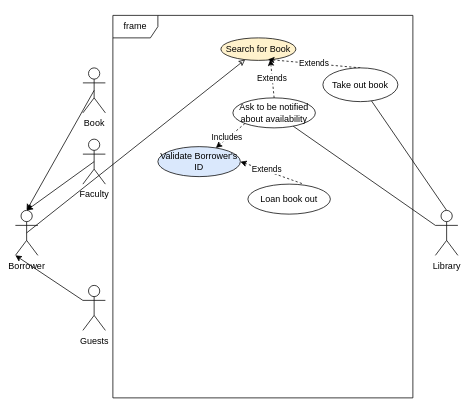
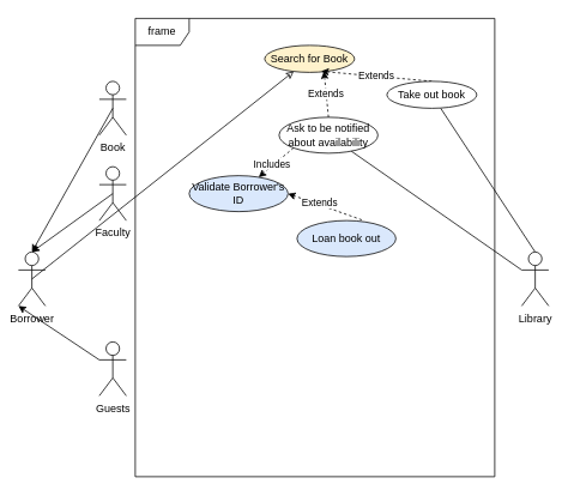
  <mxCell id="0" />
  <mxCell id="1" parent="0" />
  <mxCell id="2" value="frame" style="shape=umlFrame;whiteSpace=wrap;html=1;" vertex="1" parent="1"><mxGeometry x="150" y="20" width="400" height="510" as="geometry" /></mxCell>
  <mxCell id="3" style="edgeStyle=none;rounded=0;orthogonalLoop=1;jettySize=auto;html=1;exitX=0.5;exitY=0.5;exitDx=0;exitDy=0;exitPerimeter=0;endArrow=classic;endFill=0;" edge="1" parent="1" source="4" target="11"><mxGeometry relative="1" as="geometry" /></mxCell>
  <mxCell id="4" value="Borrower" style="shape=umlActor;verticalLabelPosition=bottom;verticalAlign=top;html=1;" vertex="1" parent="1"><mxGeometry x="20" y="280" width="30" height="60" as="geometry" /></mxCell>
  <mxCell id="5" style="edgeStyle=none;rounded=0;orthogonalLoop=1;jettySize=auto;html=1;exitX=0.5;exitY=0.5;exitDx=0;exitDy=0;exitPerimeter=0;entryX=0.5;entryY=0;entryDx=0;entryDy=0;entryPerimeter=0;" edge="1" parent="1" source="6" target="4"><mxGeometry relative="1" as="geometry" /></mxCell>
  <mxCell id="6" value="Book" style="shape=umlActor;verticalLabelPosition=bottom;verticalAlign=top;html=1;" vertex="1" parent="1"><mxGeometry x="110" y="90" width="30" height="60" as="geometry" /></mxCell>
  <mxCell id="7" style="rounded=0;orthogonalLoop=1;jettySize=auto;html=1;exitX=0;exitY=0.333;exitDx=0;exitDy=0;exitPerimeter=0;entryX=0;entryY=1;entryDx=0;entryDy=0;entryPerimeter=0;" edge="1" parent="1" source="8" target="4"><mxGeometry relative="1" as="geometry" /></mxCell>
  <mxCell id="8" value="Guests" style="shape=umlActor;verticalLabelPosition=bottom;verticalAlign=top;html=1;" vertex="1" parent="1"><mxGeometry x="110" y="380" width="30" height="60" as="geometry" /></mxCell>
  <mxCell id="9" style="edgeStyle=none;rounded=0;orthogonalLoop=1;jettySize=auto;html=1;exitX=0.5;exitY=0.5;exitDx=0;exitDy=0;exitPerimeter=0;entryX=0.5;entryY=0;entryDx=0;entryDy=0;entryPerimeter=0;" edge="1" parent="1" source="10" target="4"><mxGeometry relative="1" as="geometry"><mxPoint x="50" y="290" as="targetPoint" /></mxGeometry></mxCell>
  <mxCell id="10" value="Faculty" style="shape=umlActor;verticalLabelPosition=bottom;verticalAlign=top;html=1;" vertex="1" parent="1"><mxGeometry x="110" y="185" width="30" height="60" as="geometry" /></mxCell>
  <mxCell id="11" value="Search for Book" style="ellipse;whiteSpace=wrap;html=1;fillColor=#fff2cc;" vertex="1" parent="1"><mxGeometry x="294" y="50" width="100" height="30" as="geometry" /></mxCell>
  <mxCell id="12" style="edgeStyle=none;rounded=0;orthogonalLoop=1;jettySize=auto;html=1;exitX=0.5;exitY=0;exitDx=0;exitDy=0;exitPerimeter=0;endArrow=none;endFill=0;" edge="1" parent="1" source="14" target="16"><mxGeometry relative="1" as="geometry" /></mxCell>
  <mxCell id="13" style="edgeStyle=none;rounded=0;orthogonalLoop=1;jettySize=auto;html=1;endArrow=none;endFill=0;" edge="1" parent="1" target="18"><mxGeometry relative="1" as="geometry"><mxPoint x="580" y="300" as="sourcePoint" /></mxGeometry></mxCell>
  <mxCell id="14" value="Library" style="shape=umlActor;verticalLabelPosition=bottom;verticalAlign=top;html=1;" vertex="1" parent="1"><mxGeometry x="580" y="280" width="30" height="60" as="geometry" /></mxCell>
  <mxCell id="15" value="Extends" style="edgeStyle=none;rounded=0;orthogonalLoop=1;jettySize=auto;html=1;exitX=0.5;exitY=0;exitDx=0;exitDy=0;entryX=0.628;entryY=0.96;entryDx=0;entryDy=0;entryPerimeter=0;dashed=1;" edge="1" parent="1" source="16" target="11"><mxGeometry relative="1" as="geometry" /></mxCell>
- <mxCell id="16" value="Take out book" style="ellipse;whiteSpace=wrap;html=1;" vertex="1" parent="1"><mxGeometry x="430" y="90" width="100" height="45" as="geometry" /></mxCell>
+ <mxCell id="16" value="Take out book" style="ellipse;whiteSpace=wrap;html=1;" vertex="1" parent="1"><mxGeometry x="430" y="90" width="100" height="30" as="geometry" /></mxCell>
  <mxCell id="17" value="Extends" style="edgeStyle=none;rounded=0;orthogonalLoop=1;jettySize=auto;html=1;exitX=0.5;exitY=0;exitDx=0;exitDy=0;entryX=0.66;entryY=0.96;entryDx=0;entryDy=0;entryPerimeter=0;dashed=1;endArrow=classic;endFill=1;startArrow=none;startFill=0;" edge="1" parent="1" source="18" target="11"><mxGeometry relative="1" as="geometry" /></mxCell>
  <mxCell id="18" value="Ask to be notified about availability" style="ellipse;whiteSpace=wrap;html=1;" vertex="1" parent="1"><mxGeometry x="310" y="130" width="110" height="40" as="geometry" /></mxCell>
- <mxCell id="19" value="Loan book out" style="ellipse;whiteSpace=wrap;html=1;" vertex="1" parent="1"><mxGeometry x="330" y="245" width="110" height="40" as="geometry" /></mxCell>
+ <mxCell id="19" value="Loan book out" style="ellipse;whiteSpace=wrap;html=1;fillColor=#dae8fc;" vertex="1" parent="1"><mxGeometry x="330" y="245" width="110" height="40" as="geometry" /></mxCell>
  <mxCell id="20" value="Extends" style="edgeStyle=none;rounded=0;orthogonalLoop=1;jettySize=auto;html=1;exitX=0.655;exitY=-0.02;exitDx=0;exitDy=0;dashed=1;exitPerimeter=0;entryX=1;entryY=0.5;entryDx=0;entryDy=0;" edge="1" parent="1" source="19" target="21"><mxGeometry x="0.171" y="-2" relative="1" as="geometry"><mxPoint x="487.2" y="288.1" as="sourcePoint" /><mxPoint x="340" y="261.9" as="targetPoint" /><mxPoint as="offset" /></mxGeometry></mxCell>
  <mxCell id="21" value="Validate Borrower's ID" style="ellipse;whiteSpace=wrap;html=1;fillColor=#dae8fc;" vertex="1" parent="1"><mxGeometry x="210" y="195" width="110" height="40" as="geometry" /></mxCell>
  <mxCell id="22" value="Includes" style="edgeStyle=none;rounded=0;orthogonalLoop=1;jettySize=auto;html=1;exitX=0;exitY=1;exitDx=0;exitDy=0;dashed=1;" edge="1" parent="1" source="18" target="21"><mxGeometry x="0.171" y="-2" relative="1" as="geometry"><mxPoint x="345.61" y="260" as="sourcePoint" /><mxPoint x="260.002" y="470.8" as="targetPoint" /><mxPoint as="offset" /></mxGeometry></mxCell>
